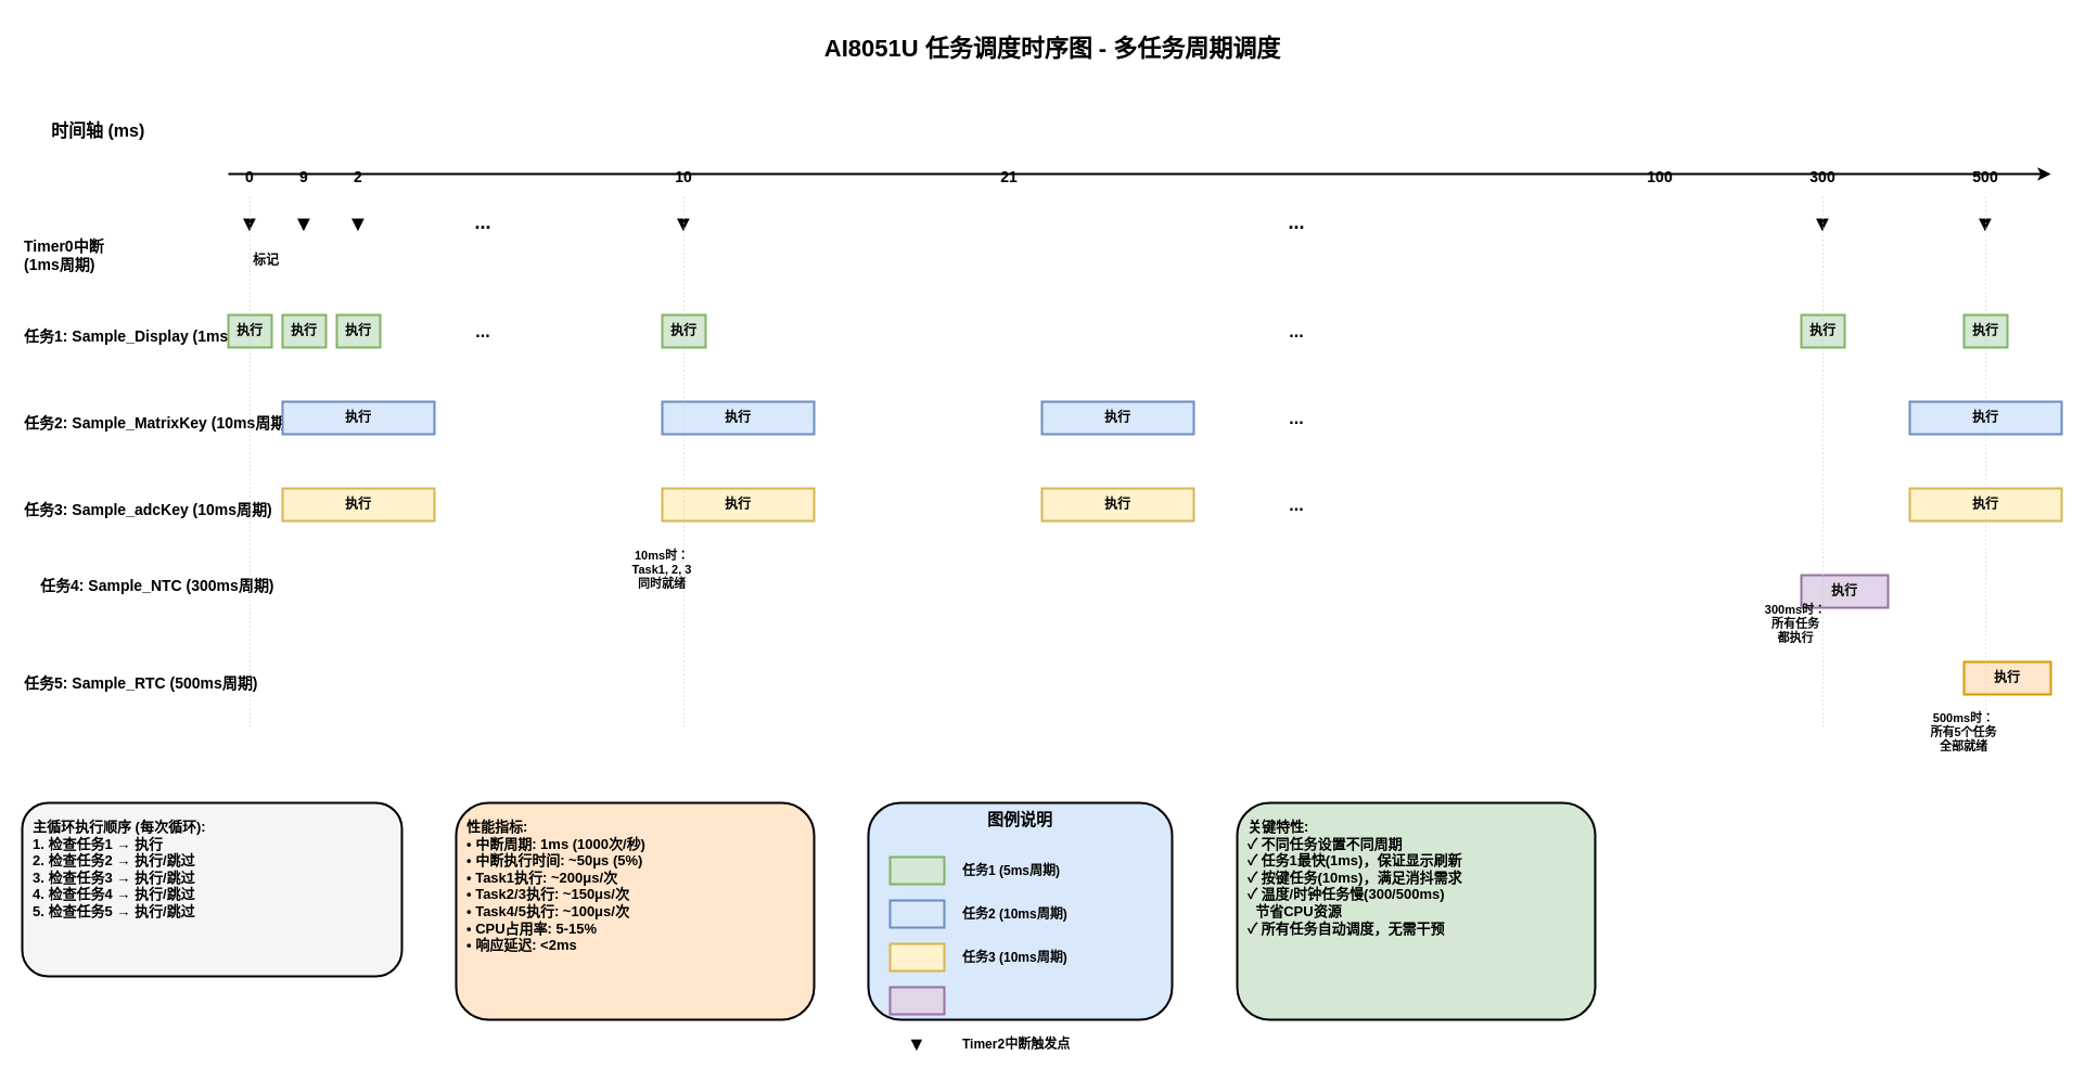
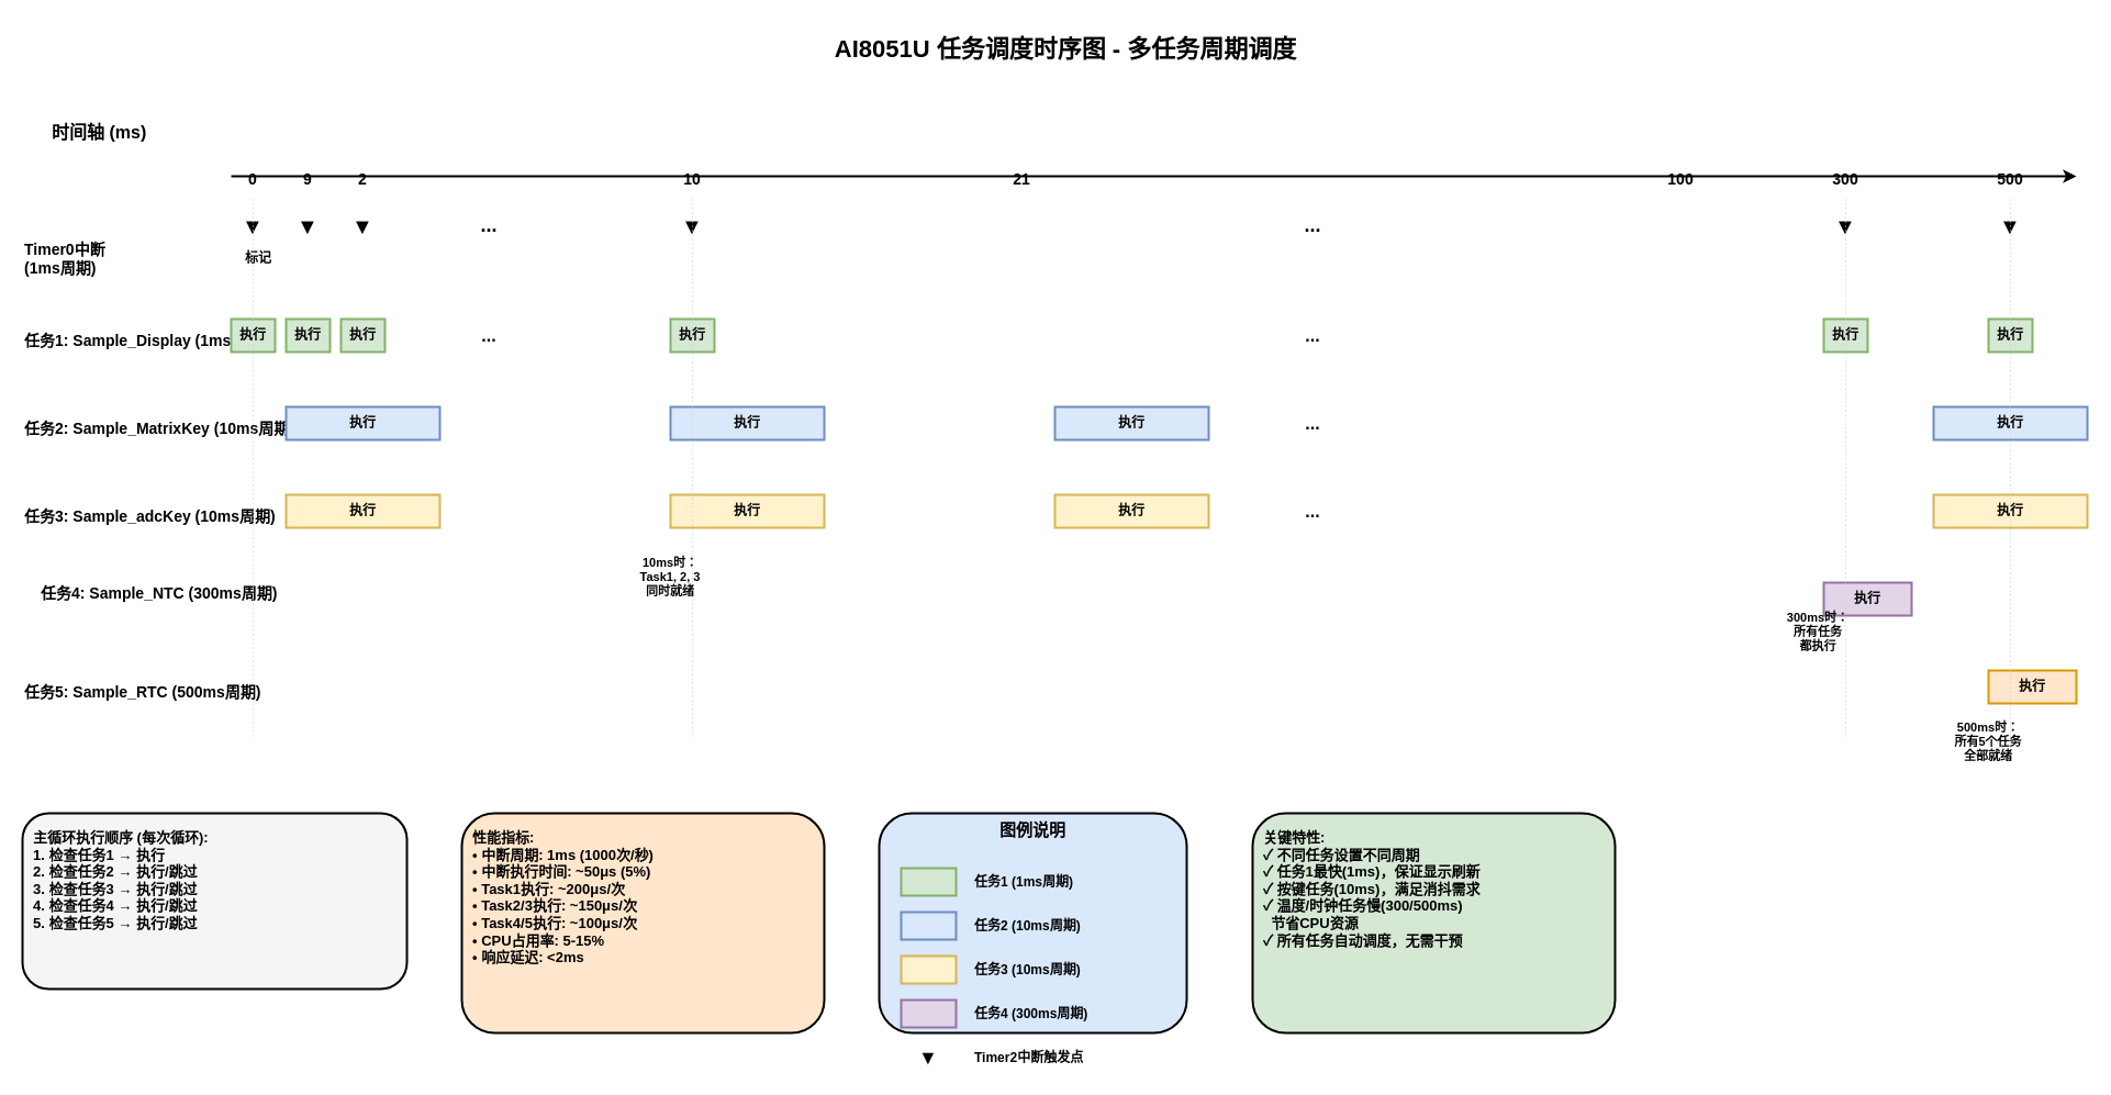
  <mxCell id="0" />
  <mxCell id="1" parent="0" />
  <mxCell id="2" value="AI8051U 任务调度时序图 - 多任务周期调度" style="text;html=1;strokeColor=none;fillColor=none;align=center;verticalAlign=middle;whiteSpace=wrap;fontSize=22;fontStyle=1;fontColor=#000000;" parent="1" vertex="1"><mxGeometry x="570" y="20" width="800" height="50" as="geometry" /></mxCell>
  <mxCell id="3" value="时间轴 (ms)" style="text;html=1;strokeColor=none;fillColor=none;align=left;verticalAlign=middle;whiteSpace=wrap;fontSize=16;fontStyle=1;fontColor=#000000;" parent="1" vertex="1"><mxGeometry x="45" y="100" width="150" height="40" as="geometry" /></mxCell>
  <mxCell id="4" value="0" style="text;html=1;align=center;verticalAlign=middle;whiteSpace=wrap;fontSize=14;fontStyle=1;fontColor=#000000;" parent="1" vertex="1"><mxGeometry x="210" y="150" width="40" height="25" as="geometry" /></mxCell>
  <mxCell id="5" value="9" style="text;html=1;align=center;verticalAlign=middle;whiteSpace=wrap;fontSize=14;fontStyle=1;fontColor=#000000;" parent="1" vertex="1"><mxGeometry x="260" y="150" width="40" height="25" as="geometry" /></mxCell>
  <mxCell id="6" value="2" style="text;html=1;align=center;verticalAlign=middle;whiteSpace=wrap;fontSize=14;fontStyle=1;fontColor=#000000;" parent="1" vertex="1"><mxGeometry x="310" y="150" width="40" height="25" as="geometry" /></mxCell>
  <mxCell id="7" value="10" style="text;html=1;align=center;verticalAlign=middle;whiteSpace=wrap;fontSize=14;fontStyle=1;fontColor=#000000;" parent="1" vertex="1"><mxGeometry x="610" y="150" width="40" height="25" as="geometry" /></mxCell>
  <mxCell id="8" value="21" style="text;html=1;align=center;verticalAlign=middle;whiteSpace=wrap;fontSize=14;fontStyle=1;fontColor=#000000;" parent="1" vertex="1"><mxGeometry x="910" y="150" width="40" height="25" as="geometry" /></mxCell>
  <mxCell id="9" value="100" style="text;html=1;align=center;verticalAlign=middle;whiteSpace=wrap;fontSize=14;fontStyle=1;fontColor=#000000;" parent="1" vertex="1"><mxGeometry x="1510" y="150" width="40" height="25" as="geometry" /></mxCell>
  <mxCell id="10" value="300" style="text;html=1;align=center;verticalAlign=middle;whiteSpace=wrap;fontSize=14;fontStyle=1;fontColor=#000000;" parent="1" vertex="1"><mxGeometry x="1660" y="150" width="40" height="25" as="geometry" /></mxCell>
  <mxCell id="11" value="500" style="text;html=1;align=center;verticalAlign=middle;whiteSpace=wrap;fontSize=14;fontStyle=1;fontColor=#000000;" parent="1" vertex="1"><mxGeometry x="1810" y="150" width="40" height="25" as="geometry" /></mxCell>
  <mxCell id="12" value="Timer0中断&lt;br&gt;(1ms周期)" style="text;html=1;strokeColor=none;fillColor=none;align=left;verticalAlign=middle;whiteSpace=wrap;fontSize=14;fontStyle=1;fontColor=#000000;" parent="1" vertex="1"><mxGeometry x="20" y="210" width="180" height="50" as="geometry" /></mxCell>
  <mxCell id="13" value="▼" style="text;html=1;align=center;verticalAlign=middle;whiteSpace=wrap;fontSize=20;fontColor=#000000;fontStyle=1;" parent="1" vertex="1"><mxGeometry x="210" y="190" width="40" height="30" as="geometry" /></mxCell>
  <mxCell id="14" value="▼" style="text;html=1;align=center;verticalAlign=middle;whiteSpace=wrap;fontSize=20;fontColor=#000000;fontStyle=1;" parent="1" vertex="1"><mxGeometry x="260" y="190" width="40" height="30" as="geometry" /></mxCell>
  <mxCell id="15" value="▼" style="text;html=1;align=center;verticalAlign=middle;whiteSpace=wrap;fontSize=20;fontColor=#000000;fontStyle=1;" parent="1" vertex="1"><mxGeometry x="310" y="190" width="40" height="30" as="geometry" /></mxCell>
  <mxCell id="16" value="..." style="text;html=1;align=center;verticalAlign=middle;whiteSpace=wrap;fontSize=18;fontStyle=1;fontColor=#000000;" parent="1" vertex="1"><mxGeometry x="420" y="190" width="50" height="30" as="geometry" /></mxCell>
  <mxCell id="17" value="▼" style="text;html=1;align=center;verticalAlign=middle;whiteSpace=wrap;fontSize=20;fontColor=#000000;fontStyle=1;" parent="1" vertex="1"><mxGeometry x="610" y="190" width="40" height="30" as="geometry" /></mxCell>
  <mxCell id="18" value="..." style="text;html=1;align=center;verticalAlign=middle;whiteSpace=wrap;fontSize=18;fontStyle=1;fontColor=#000000;" parent="1" vertex="1"><mxGeometry x="1170" y="190" width="50" height="30" as="geometry" /></mxCell>
  <mxCell id="19" value="▼" style="text;html=1;align=center;verticalAlign=middle;whiteSpace=wrap;fontSize=20;fontColor=#000000;fontStyle=1;" parent="1" vertex="1"><mxGeometry x="1660" y="190" width="40" height="30" as="geometry" /></mxCell>
  <mxCell id="20" value="▼" style="text;html=1;align=center;verticalAlign=middle;whiteSpace=wrap;fontSize=20;fontColor=#000000;fontStyle=1;" parent="1" vertex="1"><mxGeometry x="1810" y="190" width="40" height="30" as="geometry" /></mxCell>
- <mxCell id="21" value="标记" style="text;html=1;align=center;verticalAlign=middle;whiteSpace=wrap;fontSize=12;fontStyle=1;fontColor=#000000;" parent="1" vertex="1"><mxGeometry x="220" y="230" width="50" height="20" as="geometry" /></mxCell>
+ <mxCell id="21" value="标记" style="text;html=1;align=center;verticalAlign=middle;whiteSpace=wrap;fontSize=12;fontStyle=1;fontColor=#000000;" parent="1" vertex="1"><mxGeometry x="210" y="225" width="50" height="20" as="geometry" /></mxCell>
  <mxCell id="22" value="任务1: Sample_Display (1ms周期)" style="text;html=1;strokeColor=none;fillColor=none;align=left;verticalAlign=middle;whiteSpace=wrap;fontSize=14;fontStyle=1;fontColor=#000000;" parent="1" vertex="1"><mxGeometry x="20" y="290" width="300" height="40" as="geometry" /></mxCell>
  <mxCell id="23" value="执行" style="rounded=0;whiteSpace=wrap;html=1;fillColor=#d5e8d4;strokeColor=#82b366;strokeWidth=2;fontSize=12;fontStyle=1;fontColor=#000000;" parent="1" vertex="1"><mxGeometry x="210" y="290" width="40" height="30" as="geometry" /></mxCell>
  <mxCell id="24" value="执行" style="rounded=0;whiteSpace=wrap;html=1;fillColor=#d5e8d4;strokeColor=#82b366;strokeWidth=2;fontSize=12;fontStyle=1;fontColor=#000000;" parent="1" vertex="1"><mxGeometry x="260" y="290" width="40" height="30" as="geometry" /></mxCell>
  <mxCell id="25" value="执行" style="rounded=0;whiteSpace=wrap;html=1;fillColor=#d5e8d4;strokeColor=#82b366;strokeWidth=2;fontSize=12;fontStyle=1;fontColor=#000000;" parent="1" vertex="1"><mxGeometry x="310" y="290" width="40" height="30" as="geometry" /></mxCell>
  <mxCell id="26" value="..." style="text;html=1;align=center;verticalAlign=middle;whiteSpace=wrap;fontSize=16;fontStyle=1;fontColor=#000000;" parent="1" vertex="1"><mxGeometry x="420" y="290" width="50" height="30" as="geometry" /></mxCell>
  <mxCell id="27" value="执行" style="rounded=0;whiteSpace=wrap;html=1;fillColor=#d5e8d4;strokeColor=#82b366;strokeWidth=2;fontSize=12;fontStyle=1;fontColor=#000000;" parent="1" vertex="1"><mxGeometry x="610" y="290" width="40" height="30" as="geometry" /></mxCell>
  <mxCell id="28" value="..." style="text;html=1;align=center;verticalAlign=middle;whiteSpace=wrap;fontSize=16;fontStyle=1;fontColor=#000000;" parent="1" vertex="1"><mxGeometry x="1170" y="290" width="50" height="30" as="geometry" /></mxCell>
  <mxCell id="29" value="执行" style="rounded=0;whiteSpace=wrap;html=1;fillColor=#d5e8d4;strokeColor=#82b366;strokeWidth=2;fontSize=12;fontStyle=1;fontColor=#000000;" parent="1" vertex="1"><mxGeometry x="1660" y="290" width="40" height="30" as="geometry" /></mxCell>
  <mxCell id="30" value="执行" style="rounded=0;whiteSpace=wrap;html=1;fillColor=#d5e8d4;strokeColor=#82b366;strokeWidth=2;fontSize=12;fontStyle=1;fontColor=#000000;" parent="1" vertex="1"><mxGeometry x="1810" y="290" width="40" height="30" as="geometry" /></mxCell>
  <mxCell id="31" value="任务2: Sample_MatrixKey (10ms周期)" style="text;html=1;strokeColor=none;fillColor=none;align=left;verticalAlign=middle;whiteSpace=wrap;fontSize=14;fontStyle=1;fontColor=#000000;" parent="1" vertex="1"><mxGeometry x="20" y="370" width="350" height="40" as="geometry" /></mxCell>
  <mxCell id="32" value="执行" style="rounded=0;whiteSpace=wrap;html=1;fillColor=#dae8fc;strokeColor=#6c8ebf;strokeWidth=2;fontSize=12;fontStyle=1;fontColor=#000000;" parent="1" vertex="1"><mxGeometry x="260" y="370" width="140" height="30" as="geometry" /></mxCell>
  <mxCell id="33" value="执行" style="rounded=0;whiteSpace=wrap;html=1;fillColor=#dae8fc;strokeColor=#6c8ebf;strokeWidth=2;fontSize=12;fontStyle=1;fontColor=#000000;" parent="1" vertex="1"><mxGeometry x="610" y="370" width="140" height="30" as="geometry" /></mxCell>
  <mxCell id="34" value="执行" style="rounded=0;whiteSpace=wrap;html=1;fillColor=#dae8fc;strokeColor=#6c8ebf;strokeWidth=2;fontSize=12;fontStyle=1;fontColor=#000000;" parent="1" vertex="1"><mxGeometry x="960" y="370" width="140" height="30" as="geometry" /></mxCell>
  <mxCell id="35" value="..." style="text;html=1;align=center;verticalAlign=middle;whiteSpace=wrap;fontSize=16;fontStyle=1;fontColor=#000000;" parent="1" vertex="1"><mxGeometry x="1170" y="370" width="50" height="30" as="geometry" /></mxCell>
  <mxCell id="36" value="执行" style="rounded=0;whiteSpace=wrap;html=1;fillColor=#dae8fc;strokeColor=#6c8ebf;strokeWidth=2;fontSize=12;fontStyle=1;fontColor=#000000;" parent="1" vertex="1"><mxGeometry x="1760" y="370" width="140" height="30" as="geometry" /></mxCell>
  <mxCell id="37" value="任务3: Sample_adcKey (10ms周期)" style="text;html=1;strokeColor=none;fillColor=none;align=left;verticalAlign=middle;whiteSpace=wrap;fontSize=14;fontStyle=1;fontColor=#000000;" parent="1" vertex="1"><mxGeometry x="20" y="450" width="330" height="40" as="geometry" /></mxCell>
  <mxCell id="38" value="执行" style="rounded=0;whiteSpace=wrap;html=1;fillColor=#fff2cc;strokeColor=#d6b656;strokeWidth=2;fontSize=12;fontStyle=1;fontColor=#000000;" parent="1" vertex="1"><mxGeometry x="260" y="450" width="140" height="30" as="geometry" /></mxCell>
  <mxCell id="39" value="执行" style="rounded=0;whiteSpace=wrap;html=1;fillColor=#fff2cc;strokeColor=#d6b656;strokeWidth=2;fontSize=12;fontStyle=1;fontColor=#000000;" parent="1" vertex="1"><mxGeometry x="610" y="450" width="140" height="30" as="geometry" /></mxCell>
  <mxCell id="40" value="执行" style="rounded=0;whiteSpace=wrap;html=1;fillColor=#fff2cc;strokeColor=#d6b656;strokeWidth=2;fontSize=12;fontStyle=1;fontColor=#000000;" parent="1" vertex="1"><mxGeometry x="960" y="450" width="140" height="30" as="geometry" /></mxCell>
  <mxCell id="41" value="..." style="text;html=1;align=center;verticalAlign=middle;whiteSpace=wrap;fontSize=16;fontStyle=1;fontColor=#000000;" parent="1" vertex="1"><mxGeometry x="1170" y="450" width="50" height="30" as="geometry" /></mxCell>
  <mxCell id="42" value="执行" style="rounded=0;whiteSpace=wrap;html=1;fillColor=#fff2cc;strokeColor=#d6b656;strokeWidth=2;fontSize=12;fontStyle=1;fontColor=#000000;" parent="1" vertex="1"><mxGeometry x="1760" y="450" width="140" height="30" as="geometry" /></mxCell>
  <mxCell id="43" value="任务4: Sample_NTC (300ms周期)" style="text;html=1;strokeColor=none;fillColor=none;align=left;verticalAlign=middle;whiteSpace=wrap;fontSize=14;fontStyle=1;fontColor=#000000;" parent="1" vertex="1"><mxGeometry x="35" y="520" width="320" height="40" as="geometry" /></mxCell>
  <mxCell id="44" value="执行" style="rounded=0;whiteSpace=wrap;html=1;fillColor=#e1d5e7;strokeColor=#9673a6;strokeWidth=2;fontSize=12;fontStyle=1;fontColor=#000000;" parent="1" vertex="1"><mxGeometry x="1660" y="530" width="80" height="30" as="geometry" /></mxCell>
  <mxCell id="45" value="任务5: Sample_RTC (500ms周期)" style="text;html=1;strokeColor=none;fillColor=none;align=left;verticalAlign=middle;whiteSpace=wrap;fontSize=14;fontStyle=1;fontColor=#000000;" parent="1" vertex="1"><mxGeometry x="20" y="610" width="310" height="40" as="geometry" /></mxCell>
  <mxCell id="46" value="执行" style="rounded=0;whiteSpace=wrap;html=1;fillColor=#ffe6cc;strokeColor=#d79b00;strokeWidth=2;fontSize=12;fontStyle=1;fontColor=#000000;" parent="1" vertex="1"><mxGeometry x="1810" y="610" width="80" height="30" as="geometry" /></mxCell>
  <mxCell id="47" value="" style="endArrow=none;dashed=1;html=1;dashPattern=1 3;strokeWidth=1;strokeColor=#CCCCCC;" parent="1" edge="1"><mxGeometry width="50" height="50" relative="1" as="geometry"><mxPoint x="230" y="670" as="sourcePoint" /><mxPoint x="230" y="180" as="targetPoint" /></mxGeometry></mxCell>
  <mxCell id="48" value="" style="endArrow=none;dashed=1;html=1;dashPattern=1 3;strokeWidth=1;strokeColor=#CCCCCC;" parent="1" edge="1"><mxGeometry width="50" height="50" relative="1" as="geometry"><mxPoint x="630" y="670" as="sourcePoint" /><mxPoint x="630" y="180" as="targetPoint" /></mxGeometry></mxCell>
  <mxCell id="49" value="" style="endArrow=none;dashed=1;html=1;dashPattern=1 3;strokeWidth=1;strokeColor=#CCCCCC;" parent="1" edge="1"><mxGeometry width="50" height="50" relative="1" as="geometry"><mxPoint x="1680" y="670" as="sourcePoint" /><mxPoint x="1680" y="180" as="targetPoint" /></mxGeometry></mxCell>
  <mxCell id="50" value="" style="endArrow=none;dashed=1;html=1;dashPattern=1 3;strokeWidth=1;strokeColor=#CCCCCC;" parent="1" edge="1"><mxGeometry width="50" height="50" relative="1" as="geometry"><mxPoint x="1830" y="670" as="sourcePoint" /><mxPoint x="1830" y="180" as="targetPoint" /></mxGeometry></mxCell>
  <mxCell id="51" value="主循环执行顺序 (每次循环):&lt;br&gt;1. 检查任务1 → 执行&lt;br&gt;2. 检查任务2 → 执行/跳过&lt;br&gt;3. 检查任务3 → 执行/跳过&lt;br&gt;4. 检查任务4 → 执行/跳过&lt;br&gt;5. 检查任务5 → 执行/跳过" style="rounded=1;whiteSpace=wrap;html=1;fillColor=#f5f5f5;strokeColor=#000000;strokeWidth=2;fontSize=13;fontStyle=1;fontColor=#000000;align=left;verticalAlign=top;spacing=10;" parent="1" vertex="1"><mxGeometry x="20" y="740" width="350" height="160" as="geometry" /></mxCell>
  <mxCell id="52" value="性能指标:&lt;br&gt;• 中断周期: 1ms (1000次/秒)&lt;br&gt;• 中断执行时间: ~50μs (5%)&lt;br&gt;• Task1执行: ~200μs/次&lt;br&gt;• Task2/3执行: ~150μs/次&lt;br&gt;• Task4/5执行: ~100μs/次&lt;br&gt;• CPU占用率: 5-15%&lt;br&gt;• 响应延迟: &amp;lt;2ms" style="rounded=1;whiteSpace=wrap;html=1;fillColor=#ffe6cc;strokeColor=#000000;strokeWidth=2;fontSize=13;fontStyle=1;fontColor=#000000;align=left;verticalAlign=top;spacing=10;" parent="1" vertex="1"><mxGeometry x="420" y="740" width="330" height="200" as="geometry" /></mxCell>
  <mxCell id="53" value="图例说明" style="rounded=1;whiteSpace=wrap;html=1;fillColor=#dae8fc;strokeColor=#000000;strokeWidth=2;fontSize=15;fontStyle=1;fontColor=#000000;align=center;verticalAlign=top;" parent="1" vertex="1"><mxGeometry x="800" y="740" width="280" height="200" as="geometry" /></mxCell>
  <mxCell id="54" value="" style="rounded=0;whiteSpace=wrap;html=1;fillColor=#d5e8d4;strokeColor=#82b366;strokeWidth=2;" parent="1" vertex="1"><mxGeometry x="820" y="790" width="50" height="25" as="geometry" /></mxCell>
- <mxCell id="55" value="任务1 (5ms周期)" style="text;html=1;align=left;verticalAlign=middle;whiteSpace=wrap;fontSize=12;fontStyle=1;fontColor=#000000;" parent="1" vertex="1"><mxGeometry x="885" y="790" width="180" height="25" as="geometry" /></mxCell>
+ <mxCell id="55" value="任务1 (1ms周期)" style="text;html=1;align=left;verticalAlign=middle;whiteSpace=wrap;fontSize=12;fontStyle=1;fontColor=#000000;" parent="1" vertex="1"><mxGeometry x="885" y="790" width="180" height="25" as="geometry" /></mxCell>
  <mxCell id="56" value="" style="rounded=0;whiteSpace=wrap;html=1;fillColor=#dae8fc;strokeColor=#6c8ebf;strokeWidth=2;" parent="1" vertex="1"><mxGeometry x="820" y="830" width="50" height="25" as="geometry" /></mxCell>
  <mxCell id="57" value="任务2 (10ms周期)" style="text;html=1;align=left;verticalAlign=middle;whiteSpace=wrap;fontSize=12;fontStyle=1;fontColor=#000000;" parent="1" vertex="1"><mxGeometry x="885" y="830" width="180" height="25" as="geometry" /></mxCell>
  <mxCell id="58" value="" style="rounded=0;whiteSpace=wrap;html=1;fillColor=#fff2cc;strokeColor=#d6b656;strokeWidth=2;" parent="1" vertex="1"><mxGeometry x="820" y="870" width="50" height="25" as="geometry" /></mxCell>
  <mxCell id="59" value="任务3 (10ms周期)" style="text;html=1;align=left;verticalAlign=middle;whiteSpace=wrap;fontSize=12;fontStyle=1;fontColor=#000000;" parent="1" vertex="1"><mxGeometry x="885" y="870" width="180" height="25" as="geometry" /></mxCell>
  <mxCell id="60" value="" style="rounded=0;whiteSpace=wrap;html=1;fillColor=#e1d5e7;strokeColor=#9673a6;strokeWidth=2;" parent="1" vertex="1"><mxGeometry x="820" y="910" width="50" height="25" as="geometry" /></mxCell>
+ <mxCell id="61" value="任务4 (300ms周期)" style="text;html=1;align=left;verticalAlign=middle;whiteSpace=wrap;fontSize=12;fontStyle=1;fontColor=#000000;" parent="1" vertex="1"><mxGeometry x="885" y="910" width="180" height="25" as="geometry" /></mxCell>
  <mxCell id="62" value="▼" style="text;html=1;align=center;verticalAlign=middle;whiteSpace=wrap;fontSize=18;fontColor=#000000;fontStyle=1;" parent="1" vertex="1"><mxGeometry x="820" y="950" width="50" height="25" as="geometry" /></mxCell>
  <mxCell id="63" value="Timer2中断触发点" style="text;html=1;align=left;verticalAlign=middle;whiteSpace=wrap;fontSize=12;fontStyle=1;fontColor=#000000;" parent="1" vertex="1"><mxGeometry x="885" y="950" width="180" height="25" as="geometry" /></mxCell>
  <mxCell id="64" value="关键特性:&lt;br&gt;✓ 不同任务设置不同周期&lt;br&gt;✓ 任务1最快(1ms)，保证显示刷新&lt;br&gt;✓ 按键任务(10ms)，满足消抖需求&lt;br&gt;✓ 温度/时钟任务慢(300/500ms)&lt;br&gt;&amp;nbsp;&amp;nbsp;节省CPU资源&lt;br&gt;✓ 所有任务自动调度，无需干预" style="rounded=1;whiteSpace=wrap;html=1;fillColor=#d5e8d4;strokeColor=#000000;strokeWidth=2;fontSize=13;fontStyle=1;fontColor=#000000;align=left;verticalAlign=top;spacing=10;" parent="1" vertex="1"><mxGeometry x="1140" y="740" width="330" height="200" as="geometry" /></mxCell>
  <mxCell id="65" value="10ms时：&lt;br&gt;Task1, 2, 3&lt;br&gt;同时就绪" style="text;html=1;strokeColor=none;fillColor=none;align=center;verticalAlign=middle;whiteSpace=wrap;fontSize=11;fontStyle=1;fontColor=#000000;" parent="1" vertex="1"><mxGeometry x="560" y="500" width="100" height="50" as="geometry" /></mxCell>
  <mxCell id="66" value="300ms时：&lt;br&gt;所有任务&lt;br&gt;都执行" style="text;html=1;strokeColor=none;fillColor=none;align=center;verticalAlign=middle;whiteSpace=wrap;fontSize=11;fontStyle=1;fontColor=#000000;" parent="1" vertex="1"><mxGeometry x="1610" y="550" width="90" height="50" as="geometry" /></mxCell>
  <mxCell id="67" value="500ms时：&lt;br&gt;所有5个任务&lt;br&gt;全部就绪" style="text;html=1;strokeColor=none;fillColor=none;align=center;verticalAlign=middle;whiteSpace=wrap;fontSize=11;fontStyle=1;fontColor=#000000;" parent="1" vertex="1"><mxGeometry x="1760" y="650" width="100" height="50" as="geometry" /></mxCell>
  <mxCell id="68" value="" style="endArrow=classic;html=1;strokeWidth=2;strokeColor=#000000;" parent="1" edge="1"><mxGeometry width="50" height="50" relative="1" as="geometry"><mxPoint x="210" y="160" as="sourcePoint" /><mxPoint x="1890" y="160" as="targetPoint" /></mxGeometry></mxCell>
